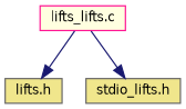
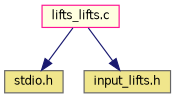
  digraph {
    node [color=gray40 fillcolor=khaki fontname=Helvetica fontsize=10 shape=record style=filled]
    edge [color=midnightblue fontname=Helvetica fontsize=10 labelfontname=Helvetica labelfontsize=10 style=solid]
    n1 [color=deeppink fillcolor=lightyellow fontcolor=black height=0.2 label="lifts_lifts.c" width=0.4]
-   n2 [height=0.2 label="lifts.h" width=0.4]
-   n3 [height=0.2 label="stdio_lifts.h" width=0.4]
+   n2 [height=0.2 label="stdio.h" width=0.4]
+   n3 [height=0.2 label="input_lifts.h" width=0.4]
    n1 -> n2
    n1 -> n3
  }
